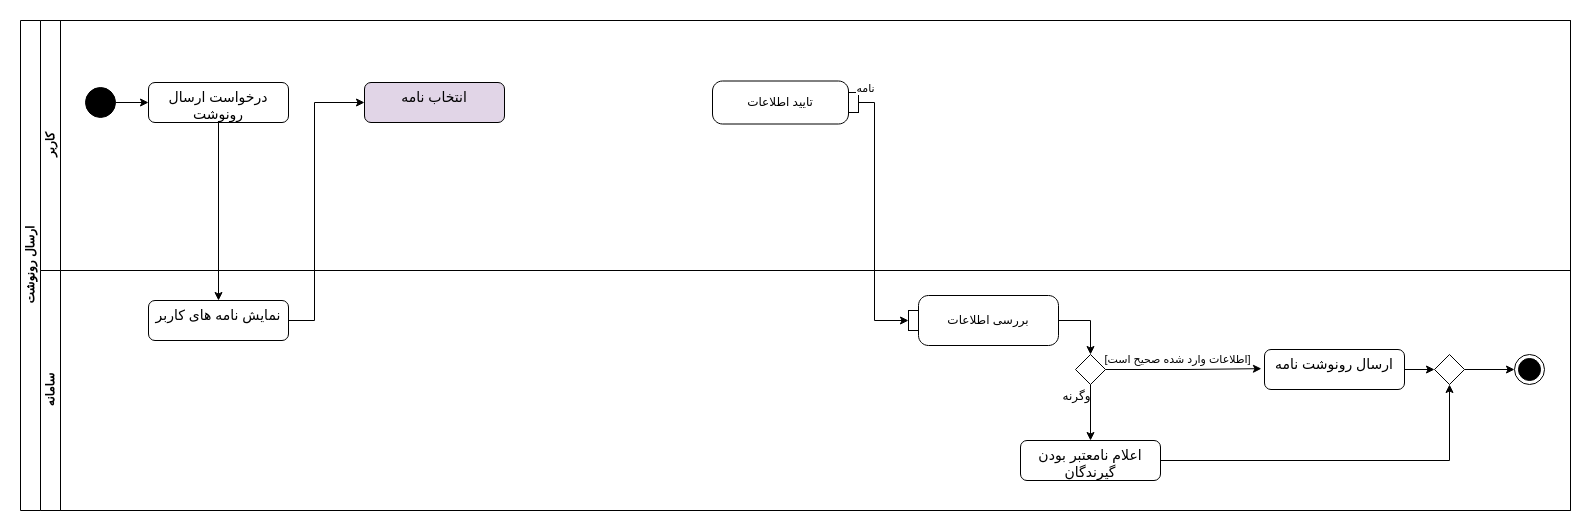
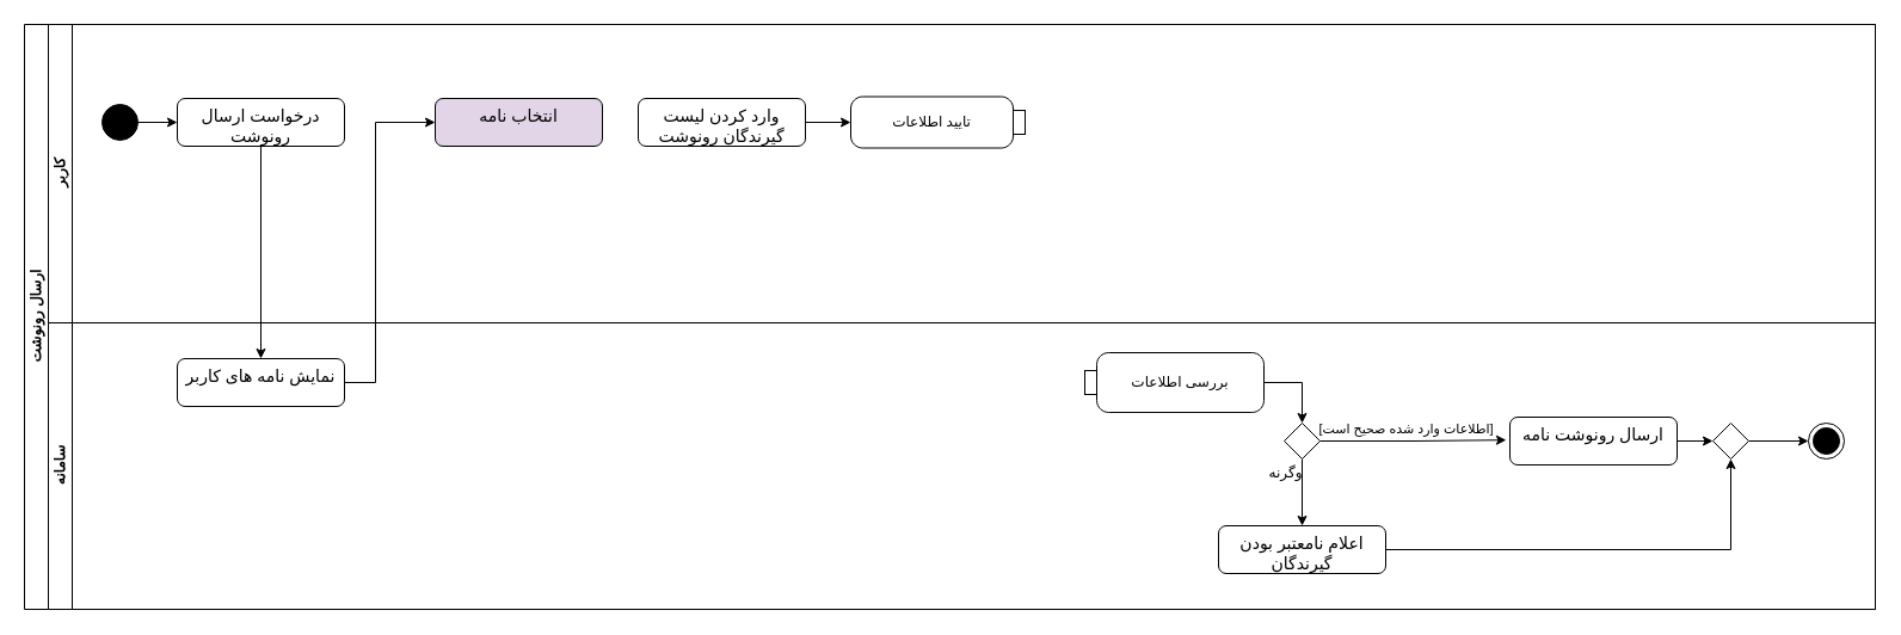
  <mxCell id="0" />
  <mxCell id="1" parent="0" />
  <mxCell id="2" value="ارسال رونوشت" style="swimlane;html=1;childLayout=stackLayout;resizeParent=1;resizeParentMax=0;horizontal=0;startSize=20;horizontalStack=0;" vertex="1" parent="1"><mxGeometry x="20" y="20" width="1550" height="490" as="geometry" /></mxCell>
  <mxCell id="3" value="کاربر" style="swimlane;html=1;startSize=20;horizontal=0;" vertex="1" parent="2"><mxGeometry x="20" width="1530" height="250" as="geometry"><mxRectangle x="20" width="490" height="30" as="alternateBounds" /></mxGeometry></mxCell>
  <mxCell id="4" style="edgeStyle=orthogonalEdgeStyle;rounded=0;orthogonalLoop=1;jettySize=auto;html=1;" edge="1" parent="3" source="5" target="6"><mxGeometry relative="1" as="geometry"><mxPoint x="110" y="82" as="targetPoint" /></mxGeometry></mxCell>
  <mxCell id="5" value="" style="ellipse;fillColor=strokeColor;html=1;" vertex="1" parent="3"><mxGeometry x="45" y="67" width="30" height="30" as="geometry" /></mxCell>
  <mxCell id="6" value="&lt;font style=&quot;font-size: 14px;&quot;&gt;درخواست ارسال رونوشت&lt;/font&gt;" style="html=1;align=center;verticalAlign=top;rounded=1;absoluteArcSize=1;arcSize=13;dashed=0;whiteSpace=wrap;" vertex="1" parent="3"><mxGeometry x="108" y="62" width="140" height="40" as="geometry" /></mxCell>
  <mxCell id="7" value="تایید اطلاعات" style="shape=mxgraph.uml25.action;html=1;align=center;verticalAlign=middle;absoluteArcSize=1;arcSize=10;dashed=0;spacingRight=10;whiteSpace=wrap;" vertex="1" parent="3"><mxGeometry x="672" y="60.5" width="146" height="43" as="geometry" /></mxCell>
  <mxCell id="8" value="&lt;font style=&quot;font-size: 14px;&quot;&gt;انتخاب نامه&lt;/font&gt;" style="html=1;align=center;verticalAlign=top;rounded=1;absoluteArcSize=1;arcSize=13;dashed=0;whiteSpace=wrap;fillColor=#e1d5e7;" vertex="1" parent="3"><mxGeometry x="324" y="62" width="140" height="40" as="geometry" /></mxCell>
+ <mxCell id="9" value="" style="edgeStyle=orthogonalEdgeStyle;rounded=0;orthogonalLoop=1;jettySize=auto;html=1;" edge="1" parent="3" source="10" target="7"><mxGeometry relative="1" as="geometry" /></mxCell>
+ <mxCell id="10" value="&lt;font style=&quot;font-size: 14px;&quot;&gt;وارد کردن لیست گیرندگان رونوشت&lt;/font&gt;" style="html=1;align=center;verticalAlign=top;rounded=1;absoluteArcSize=1;arcSize=13;dashed=0;whiteSpace=wrap;" vertex="1" parent="3"><mxGeometry x="494" y="62" width="140" height="40" as="geometry" /></mxCell>
  <mxCell id="11" style="edgeStyle=orthogonalEdgeStyle;rounded=0;orthogonalLoop=1;jettySize=auto;html=1;" edge="1" parent="2" source="6" target="16"><mxGeometry relative="1" as="geometry"><Array as="points" /></mxGeometry></mxCell>
- <mxCell id="12" style="edgeStyle=orthogonalEdgeStyle;rounded=0;orthogonalLoop=1;jettySize=auto;html=1;" edge="1" parent="2" source="7" target="23"><mxGeometry relative="1" as="geometry"><Array as="points"><mxPoint x="854" y="82" /><mxPoint x="854" y="300" /></Array></mxGeometry></mxCell>
- <mxCell id="13" value="نامه" style="edgeLabel;html=1;align=center;verticalAlign=middle;resizable=0;points=[];" connectable="0" vertex="1" parent="12"><mxGeometry x="-0.783" y="2" relative="1" as="geometry"><mxPoint x="-12" y="-28" as="offset" /></mxGeometry></mxCell>
  <mxCell id="14" value="" style="edgeStyle=orthogonalEdgeStyle;rounded=0;orthogonalLoop=1;jettySize=auto;html=1;" edge="1" parent="2" source="16" target="8"><mxGeometry relative="1" as="geometry"><Array as="points"><mxPoint x="294" y="300" /><mxPoint x="294" y="82" /></Array></mxGeometry></mxCell>
  <mxCell id="15" value="سامانه" style="swimlane;html=1;startSize=20;horizontal=0;" vertex="1" parent="2"><mxGeometry x="20" y="250" width="1530" height="240" as="geometry" /></mxCell>
  <mxCell id="16" value="&lt;font style=&quot;font-size: 14px;&quot;&gt;نمایش نامه های کاربر&lt;/font&gt;" style="html=1;align=center;verticalAlign=top;rounded=1;absoluteArcSize=1;arcSize=13;dashed=0;whiteSpace=wrap;" vertex="1" parent="15"><mxGeometry x="108" y="30" width="140" height="40" as="geometry" /></mxCell>
  <mxCell id="17" style="edgeStyle=orthogonalEdgeStyle;rounded=0;orthogonalLoop=1;jettySize=auto;html=1;" edge="1" parent="15" source="23" target="18"><mxGeometry relative="1" as="geometry"><Array as="points" /></mxGeometry></mxCell>
  <mxCell id="18" value="" style="rhombus;" vertex="1" parent="15"><mxGeometry x="1035" y="84" width="30" height="30" as="geometry" /></mxCell>
  <mxCell id="19" style="edgeStyle=orthogonalEdgeStyle;rounded=0;orthogonalLoop=1;jettySize=auto;html=1;" edge="1" parent="15" source="20" target="30"><mxGeometry relative="1" as="geometry" /></mxCell>
  <mxCell id="20" value="&lt;font style=&quot;font-size: 14px;&quot;&gt;اعلام نامعتبر بودن گیرندگان&lt;/font&gt;" style="html=1;align=center;verticalAlign=top;rounded=1;absoluteArcSize=1;arcSize=13;dashed=0;whiteSpace=wrap;" vertex="1" parent="15"><mxGeometry x="980" y="170" width="140" height="40" as="geometry" /></mxCell>
  <mxCell id="21" style="edgeStyle=orthogonalEdgeStyle;rounded=0;orthogonalLoop=1;jettySize=auto;html=1;" edge="1" parent="15" source="18" target="20"><mxGeometry relative="1" as="geometry" /></mxCell>
  <mxCell id="22" value="&lt;font style=&quot;font-size: 12px;&quot;&gt;وگرنه&lt;/font&gt;" style="edgeLabel;html=1;align=center;verticalAlign=middle;resizable=0;points=[];" connectable="0" vertex="1" parent="21"><mxGeometry x="-0.221" y="-2" relative="1" as="geometry"><mxPoint x="-13" y="-11" as="offset" /></mxGeometry></mxCell>
  <mxCell id="23" value="بررسی اطلاعات" style="shape=mxgraph.uml25.action;html=1;align=center;verticalAlign=middle;absoluteArcSize=1;arcSize=10;dashed=0;spacingLeft=10;flipH=1;whiteSpace=wrap;" vertex="1" parent="15"><mxGeometry x="868" y="25" width="150" height="50" as="geometry" /></mxCell>
  <mxCell id="24" value="" style="edgeStyle=orthogonalEdgeStyle;rounded=0;orthogonalLoop=1;jettySize=auto;html=1;" edge="1" parent="15" source="25" target="30"><mxGeometry relative="1" as="geometry" /></mxCell>
  <mxCell id="25" value="&lt;font style=&quot;font-size: 14px;&quot;&gt;ارسال رونوشت نامه&lt;/font&gt;" style="html=1;align=center;verticalAlign=top;rounded=1;absoluteArcSize=1;arcSize=13;dashed=0;whiteSpace=wrap;" vertex="1" parent="15"><mxGeometry x="1224" y="79" width="140" height="40" as="geometry" /></mxCell>
  <mxCell id="26" style="edgeStyle=orthogonalEdgeStyle;rounded=0;orthogonalLoop=1;jettySize=auto;html=1;entryX=-0.022;entryY=0.479;entryDx=0;entryDy=0;entryPerimeter=0;" edge="1" parent="15" source="18" target="25"><mxGeometry relative="1" as="geometry"><mxPoint x="1214" y="99" as="targetPoint" /></mxGeometry></mxCell>
  <mxCell id="27" value="[اطلاعات وارد شده صحیح است]" style="edgeLabel;html=1;align=center;verticalAlign=middle;resizable=0;points=[];" connectable="0" vertex="1" parent="26"><mxGeometry x="0.114" relative="1" as="geometry"><mxPoint x="-15" y="-10" as="offset" /></mxGeometry></mxCell>
  <mxCell id="28" style="edgeStyle=orthogonalEdgeStyle;rounded=0;orthogonalLoop=1;jettySize=auto;html=1;" edge="1" parent="15" source="30" target="29"><mxGeometry relative="1" as="geometry" /></mxCell>
  <mxCell id="29" value="" style="ellipse;html=1;shape=endState;fillColor=strokeColor;" vertex="1" parent="15"><mxGeometry x="1474" y="84" width="30" height="30" as="geometry" /></mxCell>
  <mxCell id="30" value="" style="rhombus;" vertex="1" parent="15"><mxGeometry x="1394" y="84" width="30" height="30" as="geometry" /></mxCell>
